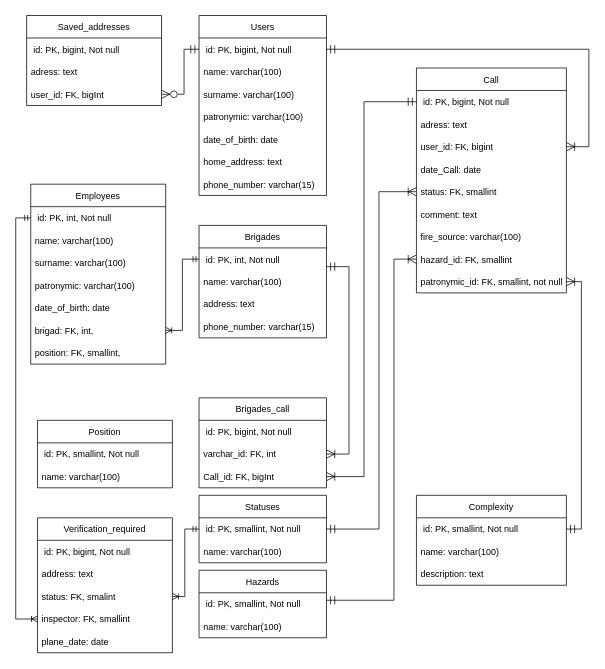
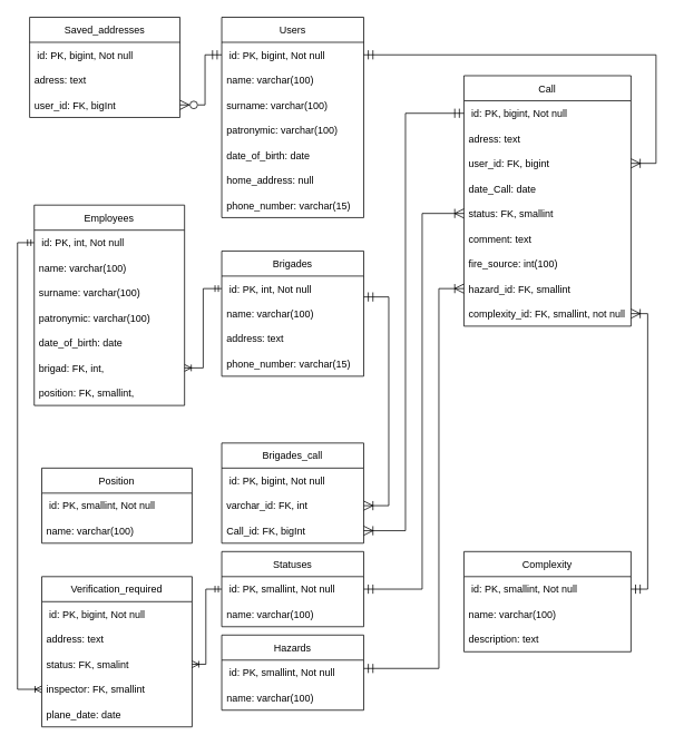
  <mxCell id="0" />
  <mxCell id="1" parent="0" />
  <mxCell id="2" value="Users" style="swimlane;fontStyle=0;childLayout=stackLayout;horizontal=1;startSize=30;horizontalStack=0;resizeParent=1;resizeParentMax=0;resizeLast=0;collapsible=1;marginBottom=0;" parent="1" vertex="1"><mxGeometry x="265" y="20" width="170" height="240" as="geometry" /></mxCell>
  <mxCell id="3" value=" id: PK, bigint, Not null" style="text;strokeColor=none;fillColor=none;align=left;verticalAlign=middle;spacingLeft=4;spacingRight=4;overflow=hidden;points=[[0,0.5],[1,0.5]];portConstraint=eastwest;rotatable=0;" parent="2" vertex="1"><mxGeometry y="30" width="170" height="30" as="geometry" /></mxCell>
  <mxCell id="4" value="name: varchar(100)" style="text;strokeColor=none;fillColor=none;align=left;verticalAlign=middle;spacingLeft=4;spacingRight=4;overflow=hidden;points=[[0,0.5],[1,0.5]];portConstraint=eastwest;rotatable=0;" parent="2" vertex="1"><mxGeometry y="60" width="170" height="30" as="geometry" /></mxCell>
  <mxCell id="5" value="surname: varchar(100)" style="text;strokeColor=none;fillColor=none;align=left;verticalAlign=middle;spacingLeft=4;spacingRight=4;overflow=hidden;points=[[0,0.5],[1,0.5]];portConstraint=eastwest;rotatable=0;" parent="2" vertex="1"><mxGeometry y="90" width="170" height="30" as="geometry" /></mxCell>
  <mxCell id="6" value="patronymic: varchar(100)" style="text;strokeColor=none;fillColor=none;align=left;verticalAlign=middle;spacingLeft=4;spacingRight=4;overflow=hidden;points=[[0,0.5],[1,0.5]];portConstraint=eastwest;rotatable=0;" parent="2" vertex="1"><mxGeometry y="120" width="170" height="30" as="geometry" /></mxCell>
  <mxCell id="7" value="date_of_birth: date" style="text;strokeColor=none;fillColor=none;align=left;verticalAlign=middle;spacingLeft=4;spacingRight=4;overflow=hidden;points=[[0,0.5],[1,0.5]];portConstraint=eastwest;rotatable=0;" parent="2" vertex="1"><mxGeometry y="150" width="170" height="30" as="geometry" /></mxCell>
- <mxCell id="8" value="home_address: text" style="text;strokeColor=none;fillColor=none;align=left;verticalAlign=middle;spacingLeft=4;spacingRight=4;overflow=hidden;points=[[0,0.5],[1,0.5]];portConstraint=eastwest;rotatable=0;" parent="2" vertex="1"><mxGeometry y="180" width="170" height="30" as="geometry" /></mxCell>
+ <mxCell id="8" value="home_address: null" style="text;strokeColor=none;fillColor=none;align=left;verticalAlign=middle;spacingLeft=4;spacingRight=4;overflow=hidden;points=[[0,0.5],[1,0.5]];portConstraint=eastwest;rotatable=0;" parent="2" vertex="1"><mxGeometry y="180" width="170" height="30" as="geometry" /></mxCell>
  <mxCell id="9" value="phone_number: varchar(15)" style="text;strokeColor=none;fillColor=none;align=left;verticalAlign=middle;spacingLeft=4;spacingRight=4;overflow=hidden;points=[[0,0.5],[1,0.5]];portConstraint=eastwest;rotatable=0;" parent="2" vertex="1"><mxGeometry y="210" width="170" height="30" as="geometry" /></mxCell>
  <mxCell id="10" value="Call" style="swimlane;fontStyle=0;childLayout=stackLayout;horizontal=1;startSize=30;horizontalStack=0;resizeParent=1;resizeParentMax=0;resizeLast=0;collapsible=1;marginBottom=0;" parent="1" vertex="1"><mxGeometry x="555" y="90" width="200" height="300" as="geometry" /></mxCell>
  <mxCell id="11" value=" id: PK, bigint, Not null" style="text;strokeColor=none;fillColor=none;align=left;verticalAlign=middle;spacingLeft=4;spacingRight=4;overflow=hidden;points=[[0,0.5],[1,0.5]];portConstraint=eastwest;rotatable=0;" parent="10" vertex="1"><mxGeometry y="30" width="200" height="30" as="geometry" /></mxCell>
  <mxCell id="12" value="adress: text" style="text;strokeColor=none;fillColor=none;align=left;verticalAlign=middle;spacingLeft=4;spacingRight=4;overflow=hidden;points=[[0,0.5],[1,0.5]];portConstraint=eastwest;rotatable=0;" parent="10" vertex="1"><mxGeometry y="60" width="200" height="30" as="geometry" /></mxCell>
  <mxCell id="13" value="user_id: FK, bigint" style="text;strokeColor=none;fillColor=none;align=left;verticalAlign=middle;spacingLeft=4;spacingRight=4;overflow=hidden;points=[[0,0.5],[1,0.5]];portConstraint=eastwest;rotatable=0;" parent="10" vertex="1"><mxGeometry y="90" width="200" height="30" as="geometry" /></mxCell>
  <mxCell id="14" value="date_Call: date" style="text;strokeColor=none;fillColor=none;align=left;verticalAlign=middle;spacingLeft=4;spacingRight=4;overflow=hidden;points=[[0,0.5],[1,0.5]];portConstraint=eastwest;rotatable=0;" parent="10" vertex="1"><mxGeometry y="120" width="200" height="30" as="geometry" /></mxCell>
  <mxCell id="15" value="status: FK, smallint" style="text;strokeColor=none;fillColor=none;align=left;verticalAlign=middle;spacingLeft=4;spacingRight=4;overflow=hidden;points=[[0,0.5],[1,0.5]];portConstraint=eastwest;rotatable=0;" parent="10" vertex="1"><mxGeometry y="150" width="200" height="30" as="geometry" /></mxCell>
  <mxCell id="16" value="comment: text" style="text;strokeColor=none;fillColor=none;align=left;verticalAlign=middle;spacingLeft=4;spacingRight=4;overflow=hidden;points=[[0,0.5],[1,0.5]];portConstraint=eastwest;rotatable=0;" parent="10" vertex="1"><mxGeometry y="180" width="200" height="30" as="geometry" /></mxCell>
- <mxCell id="17" value="fire_source: varchar(100)" style="text;strokeColor=none;fillColor=none;align=left;verticalAlign=middle;spacingLeft=4;spacingRight=4;overflow=hidden;points=[[0,0.5],[1,0.5]];portConstraint=eastwest;rotatable=0;" parent="10" vertex="1"><mxGeometry y="210" width="200" height="30" as="geometry" /></mxCell>
+ <mxCell id="17" value="fire_source: int(100)" style="text;strokeColor=none;fillColor=none;align=left;verticalAlign=middle;spacingLeft=4;spacingRight=4;overflow=hidden;points=[[0,0.5],[1,0.5]];portConstraint=eastwest;rotatable=0;" parent="10" vertex="1"><mxGeometry y="210" width="200" height="30" as="geometry" /></mxCell>
  <mxCell id="18" value="hazard_id: FK, smallint" style="text;strokeColor=none;fillColor=none;align=left;verticalAlign=middle;spacingLeft=4;spacingRight=4;overflow=hidden;points=[[0,0.5],[1,0.5]];portConstraint=eastwest;rotatable=0;" parent="10" vertex="1"><mxGeometry y="240" width="200" height="30" as="geometry" /></mxCell>
- <mxCell id="19" value="patronymic_id: FK, smallint, not null" style="text;strokeColor=none;fillColor=none;align=left;verticalAlign=middle;spacingLeft=4;spacingRight=4;overflow=hidden;points=[[0,0.5],[1,0.5]];portConstraint=eastwest;rotatable=0;" parent="10" vertex="1"><mxGeometry y="270" width="200" height="30" as="geometry" /></mxCell>
+ <mxCell id="19" value="complexity_id: FK, smallint, not null" style="text;strokeColor=none;fillColor=none;align=left;verticalAlign=middle;spacingLeft=4;spacingRight=4;overflow=hidden;points=[[0,0.5],[1,0.5]];portConstraint=eastwest;rotatable=0;" parent="10" vertex="1"><mxGeometry y="270" width="200" height="30" as="geometry" /></mxCell>
  <mxCell id="20" value="Brigades" style="swimlane;fontStyle=0;childLayout=stackLayout;horizontal=1;startSize=30;horizontalStack=0;resizeParent=1;resizeParentMax=0;resizeLast=0;collapsible=1;marginBottom=0;" parent="1" vertex="1"><mxGeometry x="265" y="300" width="170" height="150" as="geometry" /></mxCell>
  <mxCell id="21" value=" id: PK, int, Not null" style="text;strokeColor=none;fillColor=none;align=left;verticalAlign=middle;spacingLeft=4;spacingRight=4;overflow=hidden;points=[[0,0.5],[1,0.5]];portConstraint=eastwest;rotatable=0;" parent="20" vertex="1"><mxGeometry y="30" width="170" height="30" as="geometry" /></mxCell>
  <mxCell id="22" value="name: varchar(100)" style="text;strokeColor=none;fillColor=none;align=left;verticalAlign=middle;spacingLeft=4;spacingRight=4;overflow=hidden;points=[[0,0.5],[1,0.5]];portConstraint=eastwest;rotatable=0;" parent="20" vertex="1"><mxGeometry y="60" width="170" height="30" as="geometry" /></mxCell>
  <mxCell id="23" value="address: text" style="text;strokeColor=none;fillColor=none;align=left;verticalAlign=middle;spacingLeft=4;spacingRight=4;overflow=hidden;points=[[0,0.5],[1,0.5]];portConstraint=eastwest;rotatable=0;" parent="20" vertex="1"><mxGeometry y="90" width="170" height="30" as="geometry" /></mxCell>
  <mxCell id="24" value="phone_number: varchar(15)" style="text;strokeColor=none;fillColor=none;align=left;verticalAlign=middle;spacingLeft=4;spacingRight=4;overflow=hidden;points=[[0,0.5],[1,0.5]];portConstraint=eastwest;rotatable=0;" parent="20" vertex="1"><mxGeometry y="120" width="170" height="30" as="geometry" /></mxCell>
  <mxCell id="25" value="Statuses" style="swimlane;fontStyle=0;childLayout=stackLayout;horizontal=1;startSize=30;horizontalStack=0;resizeParent=1;resizeParentMax=0;resizeLast=0;collapsible=1;marginBottom=0;" parent="1" vertex="1"><mxGeometry x="265" y="660" width="170" height="90" as="geometry" /></mxCell>
  <mxCell id="26" value=" id: PK, smallint, Not null" style="text;strokeColor=none;fillColor=none;align=left;verticalAlign=middle;spacingLeft=4;spacingRight=4;overflow=hidden;points=[[0,0.5],[1,0.5]];portConstraint=eastwest;rotatable=0;" parent="25" vertex="1"><mxGeometry y="30" width="170" height="30" as="geometry" /></mxCell>
  <mxCell id="27" value="name: varchar(100)" style="text;strokeColor=none;fillColor=none;align=left;verticalAlign=middle;spacingLeft=4;spacingRight=4;overflow=hidden;points=[[0,0.5],[1,0.5]];portConstraint=eastwest;rotatable=0;" parent="25" vertex="1"><mxGeometry y="60" width="170" height="30" as="geometry" /></mxCell>
  <mxCell id="28" value="Complexity" style="swimlane;fontStyle=0;childLayout=stackLayout;horizontal=1;startSize=30;horizontalStack=0;resizeParent=1;resizeParentMax=0;resizeLast=0;collapsible=1;marginBottom=0;" parent="1" vertex="1"><mxGeometry x="555" y="660" width="200" height="120" as="geometry" /></mxCell>
  <mxCell id="29" value=" id: PK, smallint, Not null" style="text;strokeColor=none;fillColor=none;align=left;verticalAlign=middle;spacingLeft=4;spacingRight=4;overflow=hidden;points=[[0,0.5],[1,0.5]];portConstraint=eastwest;rotatable=0;" parent="28" vertex="1"><mxGeometry y="30" width="200" height="30" as="geometry" /></mxCell>
  <mxCell id="30" value="name: varchar(100)" style="text;strokeColor=none;fillColor=none;align=left;verticalAlign=middle;spacingLeft=4;spacingRight=4;overflow=hidden;points=[[0,0.5],[1,0.5]];portConstraint=eastwest;rotatable=0;" parent="28" vertex="1"><mxGeometry y="60" width="200" height="30" as="geometry" /></mxCell>
  <mxCell id="31" value="description: text" style="text;strokeColor=none;fillColor=none;align=left;verticalAlign=middle;spacingLeft=4;spacingRight=4;overflow=hidden;points=[[0,0.5],[1,0.5]];portConstraint=eastwest;rotatable=0;" parent="28" vertex="1"><mxGeometry y="90" width="200" height="30" as="geometry" /></mxCell>
  <mxCell id="32" value="Hazards" style="swimlane;fontStyle=0;childLayout=stackLayout;horizontal=1;startSize=30;horizontalStack=0;resizeParent=1;resizeParentMax=0;resizeLast=0;collapsible=1;marginBottom=0;" parent="1" vertex="1"><mxGeometry x="265" y="760" width="170" height="90" as="geometry" /></mxCell>
  <mxCell id="33" value=" id: PK, smallint, Not null" style="text;strokeColor=none;fillColor=none;align=left;verticalAlign=middle;spacingLeft=4;spacingRight=4;overflow=hidden;points=[[0,0.5],[1,0.5]];portConstraint=eastwest;rotatable=0;" parent="32" vertex="1"><mxGeometry y="30" width="170" height="30" as="geometry" /></mxCell>
  <mxCell id="34" value="name: varchar(100)" style="text;strokeColor=none;fillColor=none;align=left;verticalAlign=middle;spacingLeft=4;spacingRight=4;overflow=hidden;points=[[0,0.5],[1,0.5]];portConstraint=eastwest;rotatable=0;" parent="32" vertex="1"><mxGeometry y="60" width="170" height="30" as="geometry" /></mxCell>
  <mxCell id="35" style="edgeStyle=orthogonalEdgeStyle;rounded=0;orthogonalLoop=1;jettySize=auto;html=1;entryX=1;entryY=0.5;entryDx=0;entryDy=0;startArrow=ERmandOne;startFill=0;endArrow=ERoneToMany;endFill=0;startSize=9;endSize=9;strokeWidth=1;exitX=1;exitY=0.5;exitDx=0;exitDy=0;" parent="1" source="3" target="13" edge="1"><mxGeometry relative="1" as="geometry"><mxPoint x="715" y="50" as="sourcePoint" /><Array as="points"><mxPoint x="785" y="65" /><mxPoint x="785" y="195" /></Array></mxGeometry></mxCell>
  <mxCell id="36" style="edgeStyle=orthogonalEdgeStyle;rounded=0;orthogonalLoop=1;jettySize=auto;html=1;entryX=0;entryY=0.5;entryDx=0;entryDy=0;startArrow=ERmandOne;startFill=0;endArrow=ERoneToMany;endFill=0;startSize=9;endSize=9;strokeWidth=1;" parent="1" source="26" target="15" edge="1"><mxGeometry relative="1" as="geometry"><Array as="points"><mxPoint x="505" y="705" /><mxPoint x="505" y="255" /></Array></mxGeometry></mxCell>
  <mxCell id="37" style="edgeStyle=orthogonalEdgeStyle;rounded=0;orthogonalLoop=1;jettySize=auto;html=1;entryX=0;entryY=0.5;entryDx=0;entryDy=0;startArrow=ERmandOne;startFill=0;endArrow=ERoneToMany;endFill=0;startSize=9;endSize=9;strokeWidth=1;" parent="1" source="33" target="18" edge="1"><mxGeometry relative="1" as="geometry"><Array as="points"><mxPoint x="525" y="800" /><mxPoint x="525" y="345" /></Array></mxGeometry></mxCell>
  <mxCell id="38" style="edgeStyle=orthogonalEdgeStyle;rounded=0;orthogonalLoop=1;jettySize=auto;html=1;startArrow=ERmandOne;startFill=0;endArrow=ERoneToMany;endFill=0;startSize=9;endSize=9;strokeWidth=1;entryX=1;entryY=0.5;entryDx=0;entryDy=0;" parent="1" source="29" target="19" edge="1"><mxGeometry relative="1" as="geometry"><mxPoint x="1015" y="465" as="targetPoint" /><Array as="points"><mxPoint x="775" y="705" /><mxPoint x="775" y="375" /></Array></mxGeometry></mxCell>
  <mxCell id="39" value="Saved_addresses" style="swimlane;fontStyle=0;childLayout=stackLayout;horizontal=1;startSize=30;horizontalStack=0;resizeParent=1;resizeParentMax=0;resizeLast=0;collapsible=1;marginBottom=0;" parent="1" vertex="1"><mxGeometry x="35" y="20" width="180" height="120" as="geometry" /></mxCell>
  <mxCell id="40" value=" id: PK, bigint, Not null" style="text;strokeColor=none;fillColor=none;align=left;verticalAlign=middle;spacingLeft=4;spacingRight=4;overflow=hidden;points=[[0,0.5],[1,0.5]];portConstraint=eastwest;rotatable=0;" parent="39" vertex="1"><mxGeometry y="30" width="180" height="30" as="geometry" /></mxCell>
  <mxCell id="41" value="adress: text" style="text;strokeColor=none;fillColor=none;align=left;verticalAlign=middle;spacingLeft=4;spacingRight=4;overflow=hidden;points=[[0,0.5],[1,0.5]];portConstraint=eastwest;rotatable=0;" parent="39" vertex="1"><mxGeometry y="60" width="180" height="30" as="geometry" /></mxCell>
  <mxCell id="42" value="user_id: FK, bigInt" style="text;strokeColor=none;fillColor=none;align=left;verticalAlign=middle;spacingLeft=4;spacingRight=4;overflow=hidden;points=[[0,0.5],[1,0.5]];portConstraint=eastwest;rotatable=0;" parent="39" vertex="1"><mxGeometry y="90" width="180" height="30" as="geometry" /></mxCell>
  <mxCell id="43" style="edgeStyle=orthogonalEdgeStyle;rounded=0;orthogonalLoop=1;jettySize=auto;html=1;startArrow=ERmandOne;startFill=0;endArrow=ERzeroToMany;endFill=0;startSize=9;endSize=9;strokeWidth=1;" parent="1" source="3" target="42" edge="1"><mxGeometry relative="1" as="geometry"><Array as="points"><mxPoint x="245" y="65" /><mxPoint x="245" y="125" /></Array></mxGeometry></mxCell>
  <mxCell id="44" value="Brigades_call" style="swimlane;fontStyle=0;childLayout=stackLayout;horizontal=1;startSize=30;horizontalStack=0;resizeParent=1;resizeParentMax=0;resizeLast=0;collapsible=1;marginBottom=0;" parent="1" vertex="1"><mxGeometry x="265" y="530" width="170" height="120" as="geometry" /></mxCell>
  <mxCell id="45" value=" id: PK, bigint, Not null" style="text;strokeColor=none;fillColor=none;align=left;verticalAlign=middle;spacingLeft=4;spacingRight=4;overflow=hidden;points=[[0,0.5],[1,0.5]];portConstraint=eastwest;rotatable=0;" parent="44" vertex="1"><mxGeometry y="30" width="170" height="30" as="geometry" /></mxCell>
  <mxCell id="46" value="varchar_id: FK, int" style="text;strokeColor=none;fillColor=none;align=left;verticalAlign=middle;spacingLeft=4;spacingRight=4;overflow=hidden;points=[[0,0.5],[1,0.5]];portConstraint=eastwest;rotatable=0;" parent="44" vertex="1"><mxGeometry y="60" width="170" height="30" as="geometry" /></mxCell>
  <mxCell id="47" value="Call_id: FK, bigInt" style="text;strokeColor=none;fillColor=none;align=left;verticalAlign=middle;spacingLeft=4;spacingRight=4;overflow=hidden;points=[[0,0.5],[1,0.5]];portConstraint=eastwest;rotatable=0;" parent="44" vertex="1"><mxGeometry y="90" width="170" height="30" as="geometry" /></mxCell>
  <mxCell id="48" style="edgeStyle=orthogonalEdgeStyle;rounded=0;orthogonalLoop=1;jettySize=auto;html=1;entryX=1;entryY=0.5;entryDx=0;entryDy=0;startArrow=ERmandOne;startFill=0;endArrow=ERoneToMany;endFill=0;startSize=9;endSize=9;strokeWidth=1;" parent="1" source="21" target="46" edge="1"><mxGeometry relative="1" as="geometry"><Array as="points"><mxPoint x="465" y="355" /><mxPoint x="465" y="605" /></Array></mxGeometry></mxCell>
  <mxCell id="49" style="edgeStyle=orthogonalEdgeStyle;rounded=0;orthogonalLoop=1;jettySize=auto;html=1;exitX=0;exitY=0.5;exitDx=0;exitDy=0;entryX=1;entryY=0.5;entryDx=0;entryDy=0;startArrow=ERmandOne;startFill=0;endArrow=ERoneToMany;endFill=0;startSize=9;endSize=9;strokeWidth=1;" parent="1" source="11" target="47" edge="1"><mxGeometry relative="1" as="geometry"><Array as="points"><mxPoint x="485" y="135" /><mxPoint x="485" y="635" /></Array></mxGeometry></mxCell>
  <mxCell id="50" value="Employees" style="swimlane;fontStyle=0;childLayout=stackLayout;horizontal=1;startSize=30;horizontalStack=0;resizeParent=1;resizeParentMax=0;resizeLast=0;collapsible=1;marginBottom=0;" parent="1" vertex="1"><mxGeometry x="40.5" y="245" width="180" height="240" as="geometry" /></mxCell>
  <mxCell id="51" value=" id: PK, int, Not null" style="text;strokeColor=none;fillColor=none;align=left;verticalAlign=middle;spacingLeft=4;spacingRight=4;overflow=hidden;points=[[0,0.5],[1,0.5]];portConstraint=eastwest;rotatable=0;" parent="50" vertex="1"><mxGeometry y="30" width="180" height="30" as="geometry" /></mxCell>
  <mxCell id="52" value="name: varchar(100)" style="text;strokeColor=none;fillColor=none;align=left;verticalAlign=middle;spacingLeft=4;spacingRight=4;overflow=hidden;points=[[0,0.5],[1,0.5]];portConstraint=eastwest;rotatable=0;" parent="50" vertex="1"><mxGeometry y="60" width="180" height="30" as="geometry" /></mxCell>
  <mxCell id="53" value="surname: varchar(100)" style="text;strokeColor=none;fillColor=none;align=left;verticalAlign=middle;spacingLeft=4;spacingRight=4;overflow=hidden;points=[[0,0.5],[1,0.5]];portConstraint=eastwest;rotatable=0;" parent="50" vertex="1"><mxGeometry y="90" width="180" height="30" as="geometry" /></mxCell>
  <mxCell id="54" value="patronymic: varchar(100)" style="text;strokeColor=none;fillColor=none;align=left;verticalAlign=middle;spacingLeft=4;spacingRight=4;overflow=hidden;points=[[0,0.5],[1,0.5]];portConstraint=eastwest;rotatable=0;" parent="50" vertex="1"><mxGeometry y="120" width="180" height="30" as="geometry" /></mxCell>
  <mxCell id="55" value="date_of_birth: date" style="text;strokeColor=none;fillColor=none;align=left;verticalAlign=middle;spacingLeft=4;spacingRight=4;overflow=hidden;points=[[0,0.5],[1,0.5]];portConstraint=eastwest;rotatable=0;" parent="50" vertex="1"><mxGeometry y="150" width="180" height="30" as="geometry" /></mxCell>
  <mxCell id="56" value="brigad: FK, int, " style="text;strokeColor=none;fillColor=none;align=left;verticalAlign=middle;spacingLeft=4;spacingRight=4;overflow=hidden;points=[[0,0.5],[1,0.5]];portConstraint=eastwest;rotatable=0;" vertex="1" parent="50"><mxGeometry y="180" width="180" height="30" as="geometry" /></mxCell>
  <mxCell id="57" value="position: FK, smallint, " style="text;strokeColor=none;fillColor=none;align=left;verticalAlign=middle;spacingLeft=4;spacingRight=4;overflow=hidden;points=[[0,0.5],[1,0.5]];portConstraint=eastwest;rotatable=0;" parent="50" vertex="1"><mxGeometry y="210" width="180" height="30" as="geometry" /></mxCell>
  <mxCell id="58" value="Position" style="swimlane;fontStyle=0;childLayout=stackLayout;horizontal=1;startSize=30;horizontalStack=0;resizeParent=1;resizeParentMax=0;resizeLast=0;collapsible=1;marginBottom=0;" parent="1" vertex="1"><mxGeometry x="49.5" y="560" width="180" height="90" as="geometry" /></mxCell>
  <mxCell id="59" value=" id: PK, smallint, Not null" style="text;align=left;verticalAlign=middle;spacingLeft=4;spacingRight=4;overflow=hidden;points=[[0,0.5],[1,0.5]];portConstraint=eastwest;rotatable=0;" parent="58" vertex="1"><mxGeometry y="30" width="180" height="30" as="geometry" /></mxCell>
  <mxCell id="60" value="name: varchar(100)" style="text;strokeColor=none;fillColor=none;align=left;verticalAlign=middle;spacingLeft=4;spacingRight=4;overflow=hidden;points=[[0,0.5],[1,0.5]];portConstraint=eastwest;rotatable=0;" parent="58" vertex="1"><mxGeometry y="60" width="180" height="30" as="geometry" /></mxCell>
  <mxCell id="61" value="Verification_required" style="swimlane;fontStyle=0;childLayout=stackLayout;horizontal=1;startSize=30;horizontalStack=0;resizeParent=1;resizeParentMax=0;resizeLast=0;collapsible=1;marginBottom=0;" parent="1" vertex="1"><mxGeometry x="49.5" y="690" width="180" height="180" as="geometry" /></mxCell>
  <mxCell id="62" value=" id: PK, bigint, Not null" style="text;strokeColor=none;fillColor=none;align=left;verticalAlign=middle;spacingLeft=4;spacingRight=4;overflow=hidden;points=[[0,0.5],[1,0.5]];portConstraint=eastwest;rotatable=0;" parent="61" vertex="1"><mxGeometry y="30" width="180" height="30" as="geometry" /></mxCell>
  <mxCell id="63" value="address: text" style="text;strokeColor=none;fillColor=none;align=left;verticalAlign=middle;spacingLeft=4;spacingRight=4;overflow=hidden;points=[[0,0.5],[1,0.5]];portConstraint=eastwest;rotatable=0;" parent="61" vertex="1"><mxGeometry y="60" width="180" height="30" as="geometry" /></mxCell>
  <mxCell id="64" value="status: FK, smalint" style="text;strokeColor=none;fillColor=none;align=left;verticalAlign=middle;spacingLeft=4;spacingRight=4;overflow=hidden;points=[[0,0.5],[1,0.5]];portConstraint=eastwest;rotatable=0;" parent="61" vertex="1"><mxGeometry y="90" width="180" height="30" as="geometry" /></mxCell>
  <mxCell id="65" value="inspector: FK, smallint" style="text;strokeColor=none;fillColor=none;align=left;verticalAlign=middle;spacingLeft=4;spacingRight=4;overflow=hidden;points=[[0,0.5],[1,0.5]];portConstraint=eastwest;rotatable=0;" parent="61" vertex="1"><mxGeometry y="120" width="180" height="30" as="geometry" /></mxCell>
  <mxCell id="66" value="plane_date: date" style="text;strokeColor=none;fillColor=none;align=left;verticalAlign=middle;spacingLeft=4;spacingRight=4;overflow=hidden;points=[[0,0.5],[1,0.5]];portConstraint=eastwest;rotatable=0;" parent="61" vertex="1"><mxGeometry y="150" width="180" height="30" as="geometry" /></mxCell>
  <mxCell id="67" style="edgeStyle=orthogonalEdgeStyle;rounded=0;orthogonalLoop=1;jettySize=auto;html=1;startArrow=ERmandOne;startFill=0;endArrow=ERoneToMany;endFill=0;entryX=1;entryY=0.5;entryDx=0;entryDy=0;" parent="1" source="26" target="64" edge="1"><mxGeometry relative="1" as="geometry"><mxPoint x="376" y="955" as="targetPoint" /><Array as="points"><mxPoint x="246" y="705" /><mxPoint x="246" y="795" /></Array></mxGeometry></mxCell>
  <mxCell id="68" style="edgeStyle=orthogonalEdgeStyle;rounded=0;orthogonalLoop=1;jettySize=auto;html=1;entryX=0;entryY=0.5;entryDx=0;entryDy=0;startArrow=ERmandOne;startFill=0;endArrow=ERoneToMany;endFill=0;" parent="1" source="51" target="65" edge="1"><mxGeometry relative="1" as="geometry"><Array as="points"><mxPoint x="20.5" y="290" /><mxPoint x="20.5" y="825" /></Array></mxGeometry></mxCell>
  <mxCell id="69" style="edgeStyle=orthogonalEdgeStyle;rounded=0;orthogonalLoop=1;jettySize=auto;html=1;entryX=1;entryY=0.5;entryDx=0;entryDy=0;startArrow=ERmandOne;startFill=0;endArrow=ERoneToMany;endFill=0;" edge="1" parent="1" source="21" target="56"><mxGeometry relative="1" as="geometry" /></mxCell>
